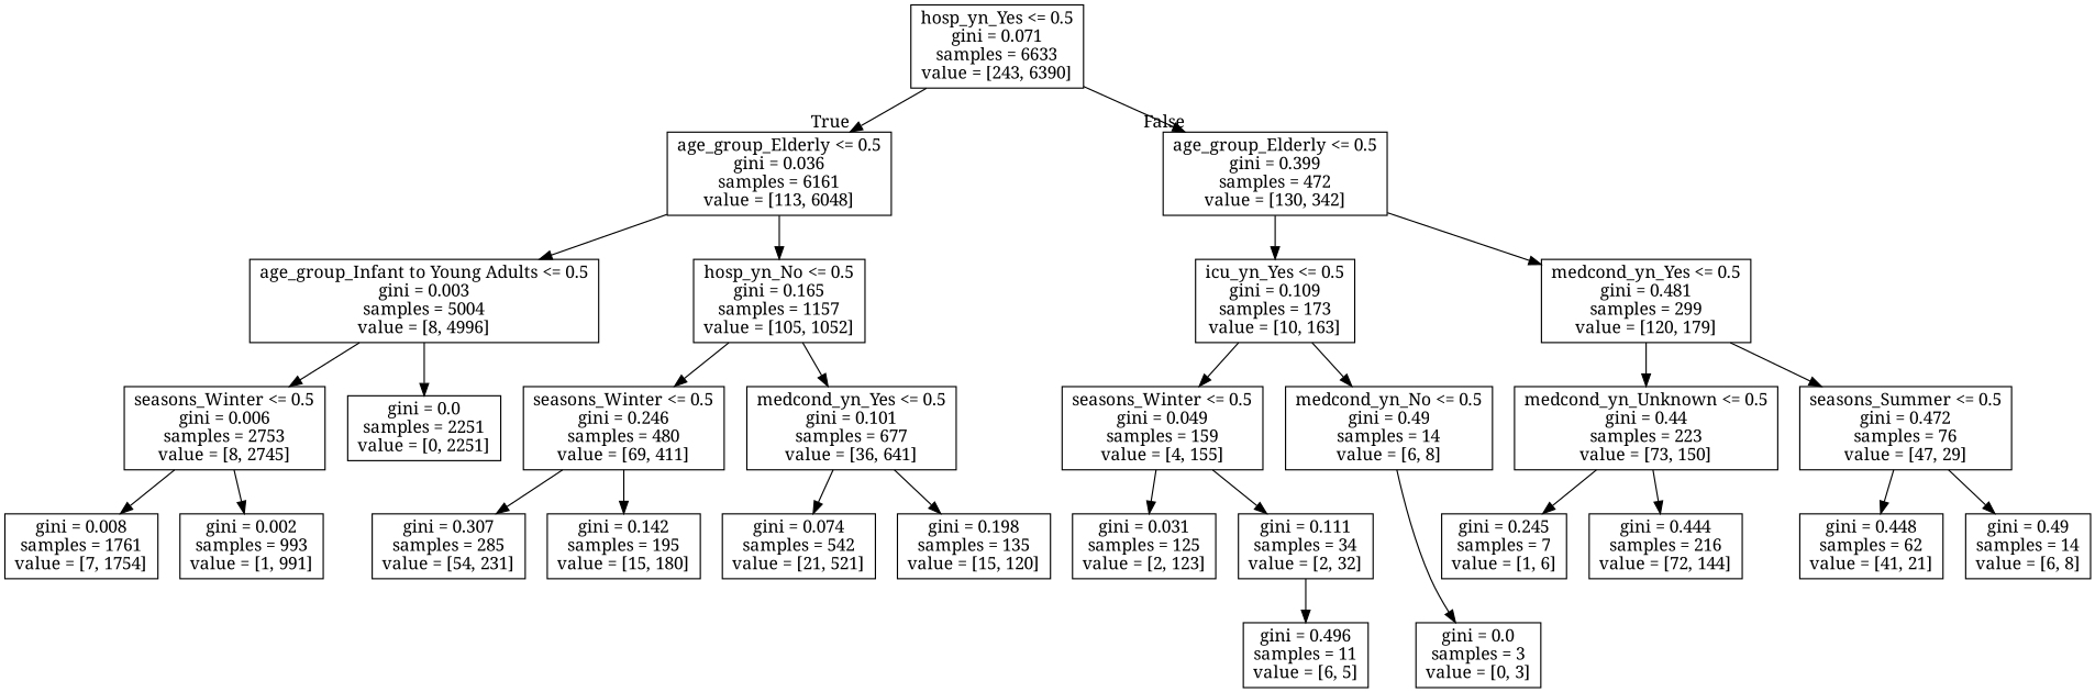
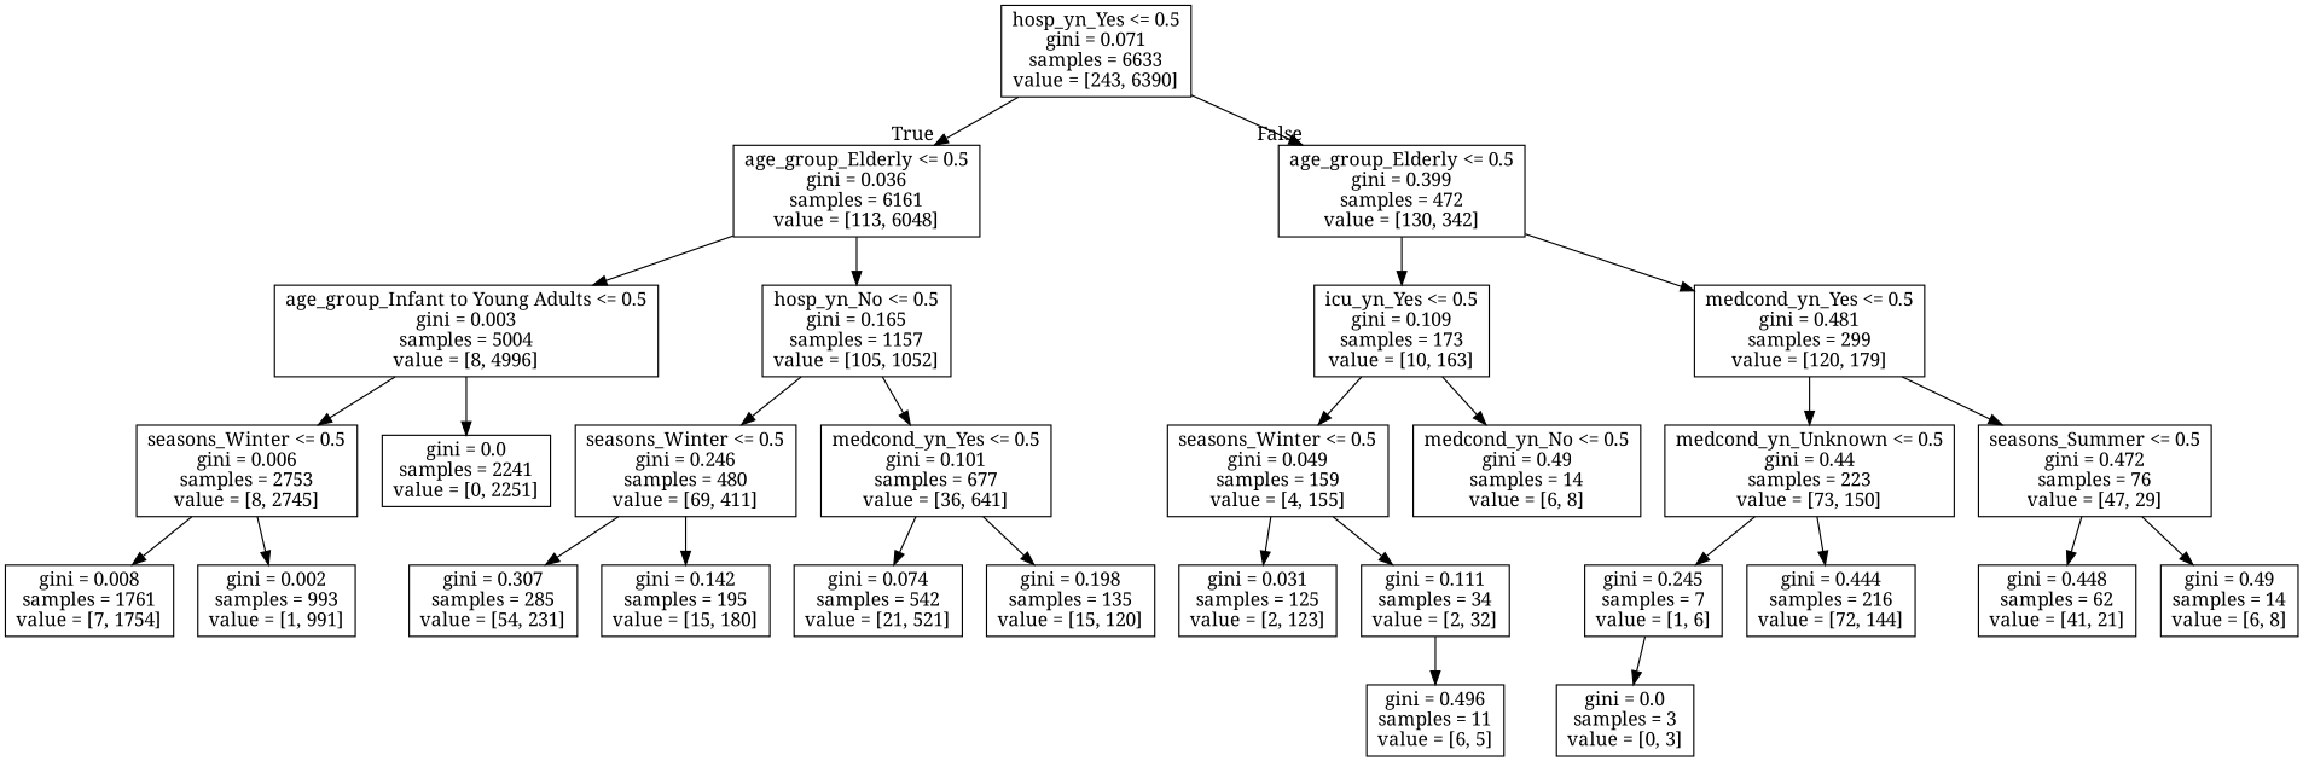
  digraph {
    fontname="Noto Serif"
    node [fontname="Noto Serif" shape=box]
    edge [fontname="Noto Serif"]
    n1 [label="hosp_yn_Yes <= 0.5\ngini = 0.071\nsamples = 6633\nvalue = [243, 6390]"]
    n2 [label="age_group_Elderly <= 0.5\ngini = 0.036\nsamples = 6161\nvalue = [113, 6048]"]
    n3 [label="age_group_Elderly <= 0.5\ngini = 0.399\nsamples = 472\nvalue = [130, 342]"]
    n4 [label="age_group_Infant to Young Adults <= 0.5\ngini = 0.003\nsamples = 5004\nvalue = [8, 4996]"]
    n5 [label="hosp_yn_No <= 0.5\ngini = 0.165\nsamples = 1157\nvalue = [105, 1052]"]
    n6 [label="icu_yn_Yes <= 0.5\ngini = 0.109\nsamples = 173\nvalue = [10, 163]"]
    n7 [label="medcond_yn_Yes <= 0.5\ngini = 0.481\nsamples = 299\nvalue = [120, 179]"]
    n8 [label="seasons_Winter <= 0.5\ngini = 0.006\nsamples = 2753\nvalue = [8, 2745]"]
-   n9 [label="gini = 0.0\nsamples = 2251\nvalue = [0, 2251]"]
+   n9 [label="gini = 0.0\nsamples = 2241\nvalue = [0, 2251]"]
    n10 [label="seasons_Winter <= 0.5\ngini = 0.246\nsamples = 480\nvalue = [69, 411]"]
    n11 [label="medcond_yn_Yes <= 0.5\ngini = 0.101\nsamples = 677\nvalue = [36, 641]"]
    n12 [label="gini = 0.008\nsamples = 1761\nvalue = [7, 1754]"]
    n13 [label="gini = 0.002\nsamples = 993\nvalue = [1, 991]"]
    n14 [label="gini = 0.307\nsamples = 285\nvalue = [54, 231]"]
    n15 [label="gini = 0.142\nsamples = 195\nvalue = [15, 180]"]
    n16 [label="gini = 0.074\nsamples = 542\nvalue = [21, 521]"]
    n17 [label="gini = 0.198\nsamples = 135\nvalue = [15, 120]"]
    n18 [label="seasons_Winter <= 0.5\ngini = 0.049\nsamples = 159\nvalue = [4, 155]"]
    n19 [label="medcond_yn_No <= 0.5\ngini = 0.49\nsamples = 14\nvalue = [6, 8]"]
    n20 [label="medcond_yn_Unknown <= 0.5\ngini = 0.44\nsamples = 223\nvalue = [73, 150]"]
    n21 [label="seasons_Summer <= 0.5\ngini = 0.472\nsamples = 76\nvalue = [47, 29]"]
    n22 [label="gini = 0.031\nsamples = 125\nvalue = [2, 123]"]
    n23 [label="gini = 0.111\nsamples = 34\nvalue = [2, 32]"]
    n24 [label="gini = 0.0\nsamples = 3\nvalue = [0, 3]"]
    n25 [label="gini = 0.496\nsamples = 11\nvalue = [6, 5]"]
    n26 [label="gini = 0.245\nsamples = 7\nvalue = [1, 6]"]
    n27 [label="gini = 0.444\nsamples = 216\nvalue = [72, 144]"]
    n28 [label="gini = 0.448\nsamples = 62\nvalue = [41, 21]"]
    n29 [label="gini = 0.49\nsamples = 14\nvalue = [6, 8]"]
    n1 -> n2 [headlabel=True labelangle=45 labeldistance=2.5]
    n1 -> n3 [headlabel=False labelangle=-45 labeldistance=2.5]
    n2 -> n4
    n2 -> n5
    n3 -> n6
    n3 -> n7
    n4 -> n8
    n4 -> n9
    n5 -> n10
    n5 -> n11
    n6 -> n18
    n6 -> n19
    n7 -> n20
    n7 -> n21
    n8 -> n12
    n8 -> n13
    n10 -> n14
    n10 -> n15
    n11 -> n16
    n11 -> n17
    n18 -> n22
    n18 -> n23
-   n19 -> n24
+   n26 -> n24
    n20 -> n26
    n20 -> n27
    n21 -> n28
    n21 -> n29
    n23 -> n25
  }
